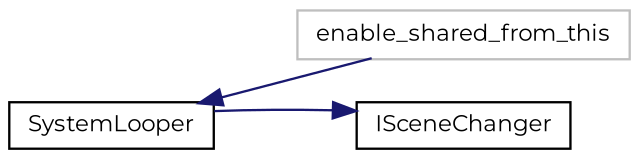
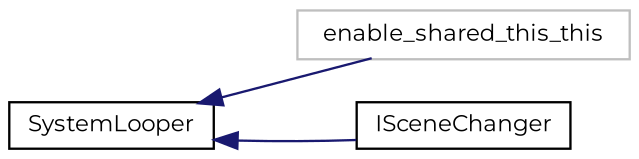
  digraph {
    fontname=Montserrat
    rankdir=LR
    node [color=black fillcolor=white fontname=Montserrat fontsize=10 shape=record style=filled]
    edge [color=midnightblue dir=back fontname=Montserrat fontsize=10 labelfontname=Helvetica labelfontsize=10 style=solid]
-   n1 [color=grey75 height=0.2 label=enable_shared_from_this width=0.4]
+   n1 [color=grey75 height=0.2 label=enable_shared_this_this width=0.4]
    n2 [height=0.2 label=SystemLooper width=0.4]
    n3 [height=0.2 label=ISceneChanger width=0.4]
    n2 -> n1
-   n3 -> n2
+   n2 -> n3
  }
